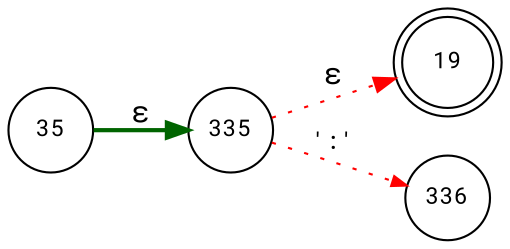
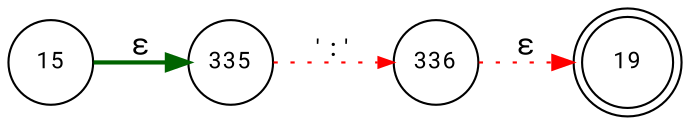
  digraph {
    fontname="Roboto Mono"
    rankdir=LR
    node [fixedsize=true fontname="Roboto Mono" fontsize=11 shape=circle peripheries=1]
    edge [color=red fontname="Roboto Mono" style=dotted]
    n1 [label=19 shape=doublecircle width=.6 peripheries=""]
    n2 [label=336 width=.55]
-   n3 [label=35 width=.55]
+   n3 [label=15 width=.55]
    n4 [label=335 width=.55]
-   n4 -> n1 [label="&epsilon;"]
+   n2 -> n1 [label="&epsilon;"]
    n3 -> n4 [color=darkgreen label="&epsilon;" style=bold]
    n4 -> n2 [arrowhead=normal arrowsize=.7 fontsize=11 label="':'"]
  }
